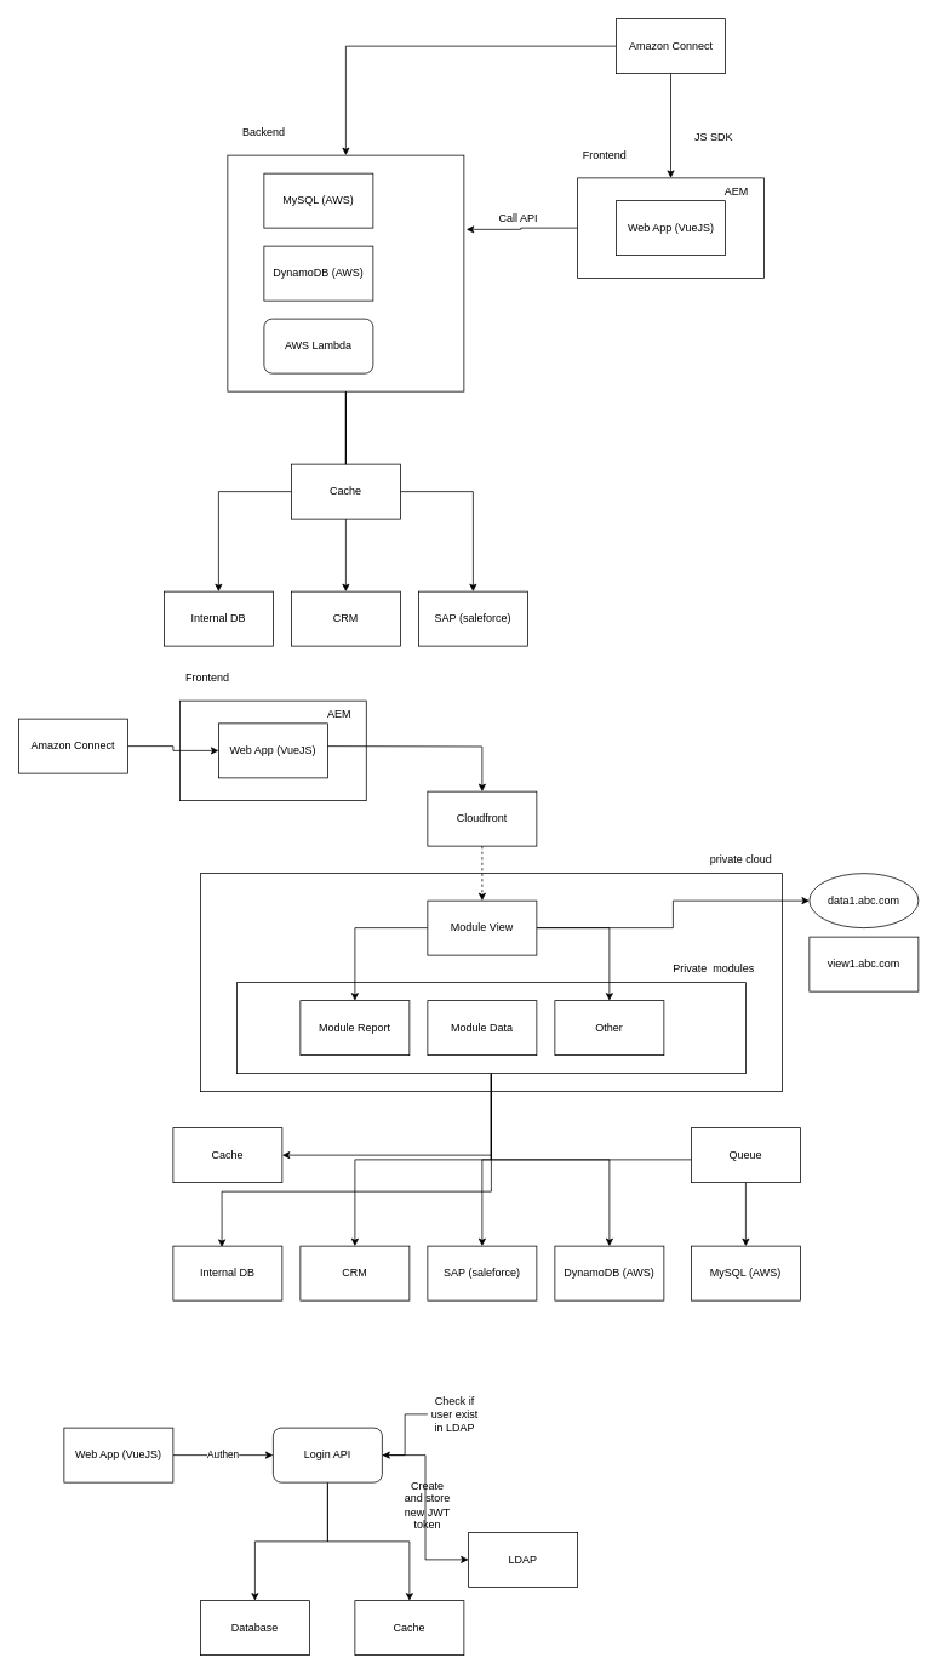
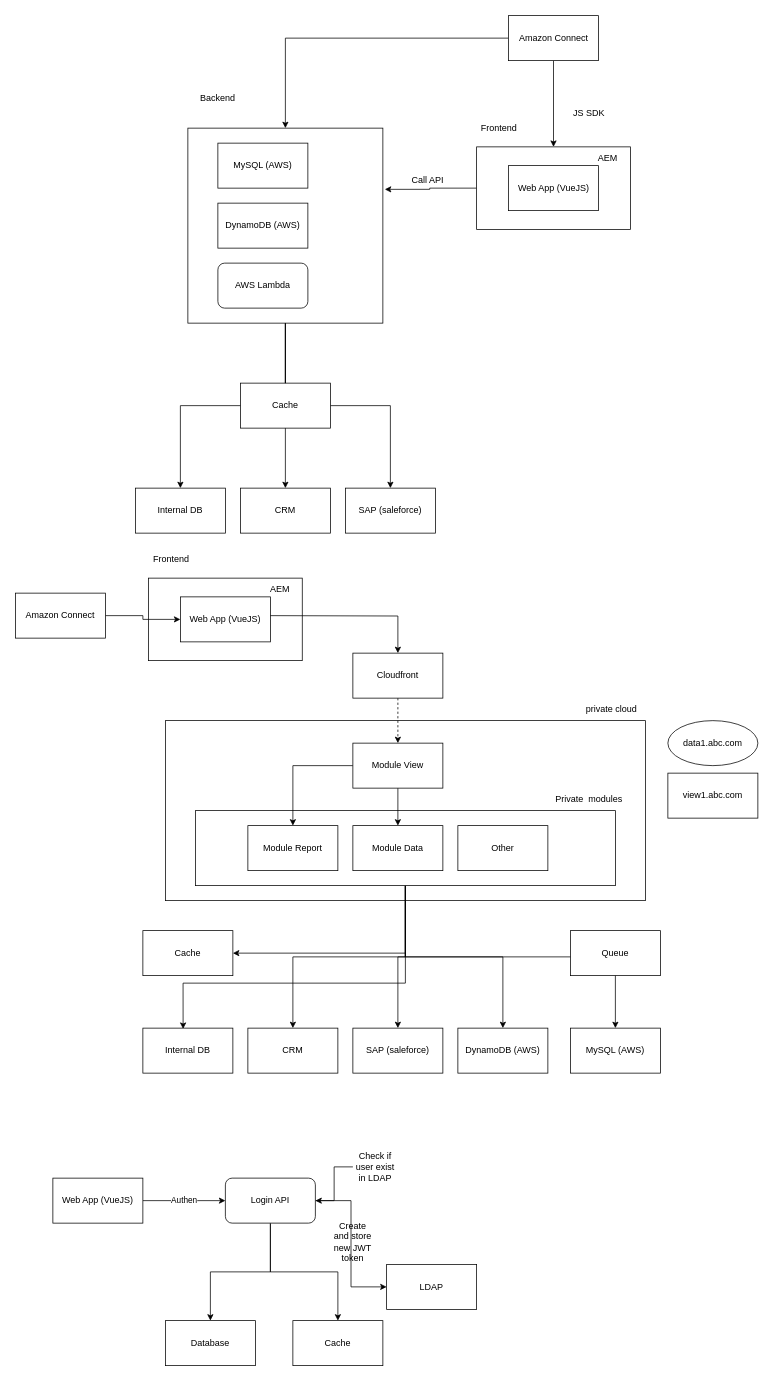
  <mxCell id="0" />
  <mxCell id="1" parent="0" />
  <mxCell id="2" value="" style="rounded=0;whiteSpace=wrap;html=1;" parent="1" vertex="1"><mxGeometry x="220" y="960" width="640" height="240" as="geometry" /></mxCell>
  <mxCell id="3" style="edgeStyle=orthogonalEdgeStyle;rounded=0;orthogonalLoop=1;jettySize=auto;html=1;entryX=1;entryY=0.5;entryDx=0;entryDy=0;" parent="1" source="9" target="44" edge="1"><mxGeometry relative="1" as="geometry" /></mxCell>
  <mxCell id="4" style="edgeStyle=orthogonalEdgeStyle;rounded=0;orthogonalLoop=1;jettySize=auto;html=1;entryX=0.5;entryY=0;entryDx=0;entryDy=0;" parent="1" source="9" target="42" edge="1"><mxGeometry relative="1" as="geometry" /></mxCell>
  <mxCell id="5" style="edgeStyle=orthogonalEdgeStyle;rounded=0;orthogonalLoop=1;jettySize=auto;html=1;" parent="1" source="9" target="41" edge="1"><mxGeometry relative="1" as="geometry" /></mxCell>
  <mxCell id="6" style="edgeStyle=orthogonalEdgeStyle;rounded=0;orthogonalLoop=1;jettySize=auto;html=1;entryX=0.447;entryY=0.017;entryDx=0;entryDy=0;entryPerimeter=0;" parent="1" source="9" target="43" edge="1"><mxGeometry relative="1" as="geometry"><Array as="points"><mxPoint x="540" y="1310" /><mxPoint x="244" y="1310" /></Array></mxGeometry></mxCell>
  <mxCell id="7" style="edgeStyle=orthogonalEdgeStyle;rounded=0;orthogonalLoop=1;jettySize=auto;html=1;" parent="1" source="9" target="45" edge="1"><mxGeometry relative="1" as="geometry" /></mxCell>
  <mxCell id="8" style="edgeStyle=orthogonalEdgeStyle;rounded=0;orthogonalLoop=1;jettySize=auto;html=1;entryX=0.5;entryY=0;entryDx=0;entryDy=0;" parent="1" source="9" target="46" edge="1"><mxGeometry relative="1" as="geometry" /></mxCell>
  <mxCell id="9" value="" style="rounded=0;whiteSpace=wrap;html=1;" parent="1" vertex="1"><mxGeometry x="260" y="1080" width="560" height="100" as="geometry" /></mxCell>
  <mxCell id="10" value="" style="rounded=0;whiteSpace=wrap;html=1;" parent="1" vertex="1"><mxGeometry x="197.5" y="770" width="205" height="110" as="geometry" /></mxCell>
  <mxCell id="11" style="edgeStyle=orthogonalEdgeStyle;rounded=0;orthogonalLoop=1;jettySize=auto;html=1;entryX=0.5;entryY=0;entryDx=0;entryDy=0;" parent="1" source="14" target="26" edge="1"><mxGeometry relative="1" as="geometry" /></mxCell>
  <mxCell id="12" style="edgeStyle=orthogonalEdgeStyle;rounded=0;orthogonalLoop=1;jettySize=auto;html=1;" parent="1" source="14" target="28" edge="1"><mxGeometry relative="1" as="geometry" /></mxCell>
  <mxCell id="13" style="edgeStyle=orthogonalEdgeStyle;rounded=0;orthogonalLoop=1;jettySize=auto;html=1;entryX=0.5;entryY=0;entryDx=0;entryDy=0;startArrow=none;" parent="1" source="30" target="27" edge="1"><mxGeometry relative="1" as="geometry" /></mxCell>
  <mxCell id="14" value="" style="whiteSpace=wrap;html=1;aspect=fixed;" parent="1" vertex="1"><mxGeometry x="250" y="170" width="260" height="260" as="geometry" /></mxCell>
  <mxCell id="15" value="MySQL (AWS)" style="rounded=0;whiteSpace=wrap;html=1;" parent="1" vertex="1"><mxGeometry x="290" y="190" width="120" height="60" as="geometry" /></mxCell>
  <mxCell id="16" value="DynamoDB (AWS)" style="rounded=0;whiteSpace=wrap;html=1;" parent="1" vertex="1"><mxGeometry x="290" y="270" width="120" height="60" as="geometry" /></mxCell>
- <mxCell id="17" value="Backend" style="text;html=1;strokeColor=none;fillColor=none;align=center;verticalAlign=middle;whiteSpace=wrap;rounded=0;" parent="1" vertex="1"><mxGeometry x="260" width="60" height="30" as="geometry" y="130" /></mxCell>
+ <mxCell id="17" value="Backend" style="text;html=1;strokeColor=none;fillColor=none;align=center;verticalAlign=middle;whiteSpace=wrap;rounded=0;" parent="1" vertex="1"><mxGeometry x="260" y="115" width="60" height="30" as="geometry" /></mxCell>
  <mxCell id="18" value="Web App (VueJS)" style="rounded=0;whiteSpace=wrap;html=1;" parent="1" vertex="1"><mxGeometry y="795" width="120" height="60" as="geometry" x="240" /></mxCell>
  <mxCell id="19" value="Frontend" style="text;html=1;strokeColor=none;fillColor=none;align=center;verticalAlign=middle;whiteSpace=wrap;rounded=0;" parent="1" vertex="1"><mxGeometry x="197.5" y="730" width="60" height="30" as="geometry" /></mxCell>
  <mxCell id="20" value="AEM" style="text;html=1;strokeColor=none;fillColor=none;align=center;verticalAlign=middle;whiteSpace=wrap;rounded=0;" parent="1" vertex="1"><mxGeometry x="342.5" y="770" width="60" height="30" as="geometry" /></mxCell>
  <mxCell id="21" style="edgeStyle=orthogonalEdgeStyle;rounded=0;orthogonalLoop=1;jettySize=auto;html=1;entryX=0.5;entryY=0;entryDx=0;entryDy=0;" parent="1" source="23" target="14" edge="1"><mxGeometry relative="1" as="geometry" /></mxCell>
  <mxCell id="22" style="edgeStyle=orthogonalEdgeStyle;rounded=0;orthogonalLoop=1;jettySize=auto;html=1;entryX=0.5;entryY=0;entryDx=0;entryDy=0;" parent="1" source="23" target="56" edge="1"><mxGeometry relative="1" as="geometry" /></mxCell>
  <mxCell id="23" value="Amazon Connect" style="rounded=0;whiteSpace=wrap;html=1;" parent="1" vertex="1"><mxGeometry x="677.5" y="20" width="120" height="60" as="geometry" /></mxCell>
  <mxCell id="24" value="Call API" style="text;html=1;strokeColor=none;fillColor=none;align=center;verticalAlign=middle;whiteSpace=wrap;rounded=0;" parent="1" vertex="1"><mxGeometry x="540" y="225" width="60" height="30" as="geometry" /></mxCell>
  <mxCell id="25" value="AWS Lambda" style="rounded=1;whiteSpace=wrap;html=1;" parent="1" vertex="1"><mxGeometry x="290" y="350" width="120" height="60" as="geometry" /></mxCell>
  <mxCell id="26" value="CRM" style="rounded=0;whiteSpace=wrap;html=1;" parent="1" vertex="1"><mxGeometry x="320" y="650" width="120" height="60" as="geometry" /></mxCell>
  <mxCell id="27" value="SAP (saleforce)" style="rounded=0;whiteSpace=wrap;html=1;" parent="1" vertex="1"><mxGeometry x="460" y="650" width="120" height="60" as="geometry" /></mxCell>
  <mxCell id="28" value="Internal DB" style="rounded=0;whiteSpace=wrap;html=1;" parent="1" vertex="1"><mxGeometry x="180" y="650" width="120" height="60" as="geometry" /></mxCell>
  <mxCell id="29" value="JS SDK" style="text;html=1;strokeColor=none;fillColor=none;align=center;verticalAlign=middle;whiteSpace=wrap;rounded=0;" parent="1" vertex="1"><mxGeometry x="755" y="135" width="60" height="30" as="geometry" /></mxCell>
  <mxCell id="30" value="Cache" style="rounded=0;whiteSpace=wrap;html=1;" parent="1" vertex="1"><mxGeometry x="320" y="510" width="120" height="60" as="geometry" /></mxCell>
  <mxCell id="31" value="" style="edgeStyle=orthogonalEdgeStyle;rounded=0;orthogonalLoop=1;jettySize=auto;html=1;entryX=0.5;entryY=0;entryDx=0;entryDy=0;endArrow=none;" parent="1" source="14" target="30" edge="1"><mxGeometry relative="1" as="geometry"><mxPoint x="380" y="430" as="sourcePoint" /><mxPoint x="520" y="650" as="targetPoint" /></mxGeometry></mxCell>
  <mxCell id="32" value="Other" style="rounded=0;whiteSpace=wrap;html=1;" parent="1" vertex="1"><mxGeometry x="610" y="1100" width="120" height="60" as="geometry" /></mxCell>
- <mxCell id="33" value="" style="edgeStyle=orthogonalEdgeStyle;rounded=0;orthogonalLoop=1;jettySize=auto;html=1;" parent="1" source="36" target="53" edge="1"><mxGeometry relative="1" as="geometry" /></mxCell>
+ <mxCell id="33" value="" style="edgeStyle=orthogonalEdgeStyle;rounded=0;orthogonalLoop=1;jettySize=auto;html=1;" parent="1" source="36" target="37" edge="1"><mxGeometry relative="1" as="geometry" /></mxCell>
  <mxCell id="34" style="edgeStyle=orthogonalEdgeStyle;rounded=0;orthogonalLoop=1;jettySize=auto;html=1;entryX=0.5;entryY=0;entryDx=0;entryDy=0;" parent="1" source="36" target="38" edge="1"><mxGeometry relative="1" as="geometry" /></mxCell>
- <mxCell id="35" style="edgeStyle=orthogonalEdgeStyle;rounded=0;orthogonalLoop=1;jettySize=auto;html=1;entryX=0.5;entryY=0;entryDx=0;entryDy=0;" parent="1" source="36" target="32" edge="1"><mxGeometry relative="1" as="geometry" /></mxCell>
  <mxCell id="36" value="Module View" style="rounded=0;whiteSpace=wrap;html=1;" parent="1" vertex="1"><mxGeometry x="470" y="990" width="120" height="60" as="geometry" /></mxCell>
  <mxCell id="37" value="Module Data" style="rounded=0;whiteSpace=wrap;html=1;" parent="1" vertex="1"><mxGeometry x="470" y="1100" width="120" height="60" as="geometry" /></mxCell>
  <mxCell id="38" value="Module Report" style="rounded=0;whiteSpace=wrap;html=1;" parent="1" vertex="1"><mxGeometry x="330" y="1100" width="120" height="60" as="geometry" /></mxCell>
  <mxCell id="39" value="" style="edgeStyle=orthogonalEdgeStyle;rounded=0;orthogonalLoop=1;jettySize=auto;html=1;" parent="1" source="40" target="18" edge="1"><mxGeometry relative="1" as="geometry" /></mxCell>
  <mxCell id="40" value="Amazon Connect" style="rounded=0;whiteSpace=wrap;html=1;" parent="1" vertex="1"><mxGeometry x="20" y="790" width="120" height="60" as="geometry" /></mxCell>
  <mxCell id="41" value="CRM" style="rounded=0;whiteSpace=wrap;html=1;" parent="1" vertex="1"><mxGeometry x="330" y="1370" width="120" height="60" as="geometry" /></mxCell>
  <mxCell id="42" value="SAP (saleforce)" style="rounded=0;whiteSpace=wrap;html=1;" parent="1" vertex="1"><mxGeometry x="470" y="1370" width="120" height="60" as="geometry" /></mxCell>
  <mxCell id="43" value="Internal DB" style="rounded=0;whiteSpace=wrap;html=1;" parent="1" vertex="1"><mxGeometry x="190" y="1370" width="120" height="60" as="geometry" /></mxCell>
  <mxCell id="44" value="Cache" style="rounded=0;whiteSpace=wrap;html=1;" parent="1" vertex="1"><mxGeometry x="190" y="1240" width="120" height="60" as="geometry" /></mxCell>
  <mxCell id="45" value="DynamoDB (AWS)" style="rounded=0;whiteSpace=wrap;html=1;" parent="1" vertex="1"><mxGeometry x="610" y="1370" width="120" height="60" as="geometry" /></mxCell>
  <mxCell id="46" value="MySQL (AWS)" style="rounded=0;whiteSpace=wrap;html=1;" parent="1" vertex="1"><mxGeometry x="760" y="1370" width="120" height="60" as="geometry" /></mxCell>
  <mxCell id="47" value="Private&amp;nbsp; modules" style="text;html=1;strokeColor=none;fillColor=none;align=center;verticalAlign=middle;whiteSpace=wrap;rounded=0;" parent="1" vertex="1"><mxGeometry x="730" y="1050" width="110" height="30" as="geometry" /></mxCell>
  <mxCell id="48" value="" style="edgeStyle=orthogonalEdgeStyle;rounded=0;orthogonalLoop=1;jettySize=auto;html=1;dashed=1;" parent="1" source="49" target="36" edge="1"><mxGeometry relative="1" as="geometry" /></mxCell>
  <mxCell id="49" value="Cloudfront" style="rounded=0;whiteSpace=wrap;html=1;" parent="1" vertex="1"><mxGeometry x="470" y="870" width="120" height="60" as="geometry" /></mxCell>
  <mxCell id="50" value="private cloud" style="text;html=1;strokeColor=none;fillColor=none;align=center;verticalAlign=middle;whiteSpace=wrap;rounded=0;" parent="1" vertex="1"><mxGeometry x="770" y="930" width="90" height="30" as="geometry" /></mxCell>
  <mxCell id="51" style="edgeStyle=orthogonalEdgeStyle;rounded=0;orthogonalLoop=1;jettySize=auto;html=1;" parent="1" target="49" edge="1"><mxGeometry relative="1" as="geometry"><mxPoint x="360" y="820" as="sourcePoint" /></mxGeometry></mxCell>
  <mxCell id="52" value="view1.abc.com" style="rounded=0;whiteSpace=wrap;html=1;" parent="1" vertex="1"><mxGeometry x="890" y="1030" width="120" height="60" as="geometry" /></mxCell>
  <mxCell id="53" value="data1.abc.com" style="ellipse;whiteSpace=wrap;html=1;" parent="1" vertex="1"><mxGeometry x="890" y="960" width="120" height="60" as="geometry" /></mxCell>
  <mxCell id="54" value="Queue" style="rounded=0;whiteSpace=wrap;html=1;" parent="1" vertex="1"><mxGeometry x="760" y="1240" width="120" height="60" as="geometry" /></mxCell>
  <mxCell id="55" style="edgeStyle=orthogonalEdgeStyle;rounded=0;orthogonalLoop=1;jettySize=auto;html=1;entryX=1.01;entryY=0.314;entryDx=0;entryDy=0;entryPerimeter=0;" parent="1" source="56" target="14" edge="1"><mxGeometry relative="1" as="geometry" /></mxCell>
  <mxCell id="56" value="" style="rounded=0;whiteSpace=wrap;html=1;" parent="1" vertex="1"><mxGeometry x="635" y="195" width="205" height="110" as="geometry" /></mxCell>
  <mxCell id="57" value="Web App (VueJS)" style="rounded=0;whiteSpace=wrap;html=1;" parent="1" vertex="1"><mxGeometry x="677.5" y="220" width="120" height="60" as="geometry" /></mxCell>
  <mxCell id="58" value="Frontend" style="text;html=1;strokeColor=none;fillColor=none;align=center;verticalAlign=middle;whiteSpace=wrap;rounded=0;" parent="1" vertex="1"><mxGeometry x="635" y="155" width="60" height="30" as="geometry" /></mxCell>
  <mxCell id="59" value="AEM" style="text;html=1;strokeColor=none;fillColor=none;align=center;verticalAlign=middle;whiteSpace=wrap;rounded=0;" parent="1" vertex="1"><mxGeometry x="780" y="195" width="60" height="30" as="geometry" /></mxCell>
  <mxCell id="60" value="Authen" style="edgeStyle=orthogonalEdgeStyle;rounded=0;orthogonalLoop=1;jettySize=auto;html=1;" edge="1" parent="1" source="61" target="65"><mxGeometry relative="1" as="geometry" /></mxCell>
  <mxCell id="61" value="Web App (VueJS)" style="rounded=0;whiteSpace=wrap;html=1;" vertex="1" parent="1"><mxGeometry x="70" y="1570" width="120" height="60" as="geometry" /></mxCell>
  <mxCell id="62" style="edgeStyle=orthogonalEdgeStyle;rounded=0;orthogonalLoop=1;jettySize=auto;html=1;entryX=0;entryY=0.5;entryDx=0;entryDy=0;" edge="1" parent="1" source="65" target="66"><mxGeometry relative="1" as="geometry" /></mxCell>
  <mxCell id="63" value="" style="edgeStyle=orthogonalEdgeStyle;rounded=0;orthogonalLoop=1;jettySize=auto;html=1;" edge="1" parent="1" source="65" target="69"><mxGeometry relative="1" as="geometry" /></mxCell>
  <mxCell id="64" style="edgeStyle=orthogonalEdgeStyle;rounded=0;orthogonalLoop=1;jettySize=auto;html=1;" edge="1" parent="1" source="65" target="71"><mxGeometry relative="1" as="geometry" /></mxCell>
  <mxCell id="65" value="Login API" style="whiteSpace=wrap;html=1;rounded=1;" vertex="1" parent="1"><mxGeometry x="300" y="1570" width="120" height="60" as="geometry" /></mxCell>
  <mxCell id="66" value="LDAP" style="rounded=0;whiteSpace=wrap;html=1;" vertex="1" parent="1"><mxGeometry x="515" y="1685" width="120" height="60" as="geometry" /></mxCell>
  <mxCell id="67" value="" style="edgeStyle=orthogonalEdgeStyle;rounded=0;orthogonalLoop=1;jettySize=auto;html=1;" edge="1" parent="1" source="68" target="65"><mxGeometry relative="1" as="geometry" /></mxCell>
  <mxCell id="68" value="Check if user exist in LDAP" style="text;html=1;strokeColor=none;fillColor=none;align=center;verticalAlign=middle;whiteSpace=wrap;rounded=0;" vertex="1" parent="1"><mxGeometry x="470" y="1540" width="60" height="30" as="geometry" /></mxCell>
  <mxCell id="69" value="Database" style="rounded=0;whiteSpace=wrap;html=1;" vertex="1" parent="1"><mxGeometry x="220" y="1760" width="120" height="60" as="geometry" /></mxCell>
  <mxCell id="70" value="Create and store new JWT token" style="text;html=1;strokeColor=none;fillColor=none;align=center;verticalAlign=middle;whiteSpace=wrap;rounded=0;" vertex="1" parent="1"><mxGeometry x="440" y="1640" width="60" height="30" as="geometry" /></mxCell>
  <mxCell id="71" value="Cache" style="rounded=0;whiteSpace=wrap;html=1;" vertex="1" parent="1"><mxGeometry x="390" y="1760" width="120" height="60" as="geometry" /></mxCell>
